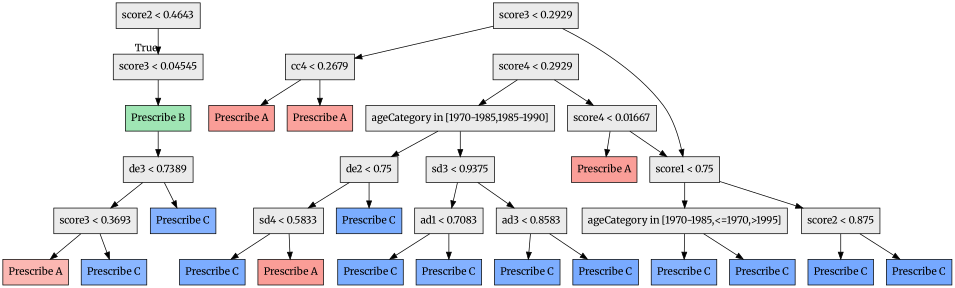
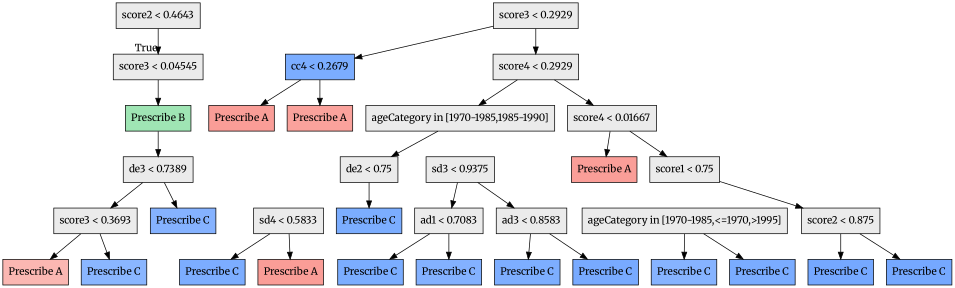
  digraph {
    fontname=Merriweather
    node [fillcolor="#EBEBEB" fontname=Merriweather shape=box style=filled color=black]
    edge [fontname=Merriweather]
    n1 [label="score2 &lt; 0.4643" color=""]
    n2 [label="score3 &lt; 0.04545" color=""]
    n3 [fillcolor="#00BA3860" label="Prescribe B"]
    n4 [label="score3 &lt; 0.2929" color=""]
-   n5 [label="cc4 &lt; 0.2679" color=""]
+   n5 [fillcolor="#619CFFd4" label="cc4 &lt; 0.2679" color=""]
    n6 [label="score4 &lt; 0.2929" color=""]
    n7 [label="de3 &lt; 0.7389" color=""]
    n8 [label="score3 &lt; 0.3693" color=""]
    n9 [fillcolor="#619CFFc5" label="Prescribe C"]
    n10 [fillcolor="#F8766D86" label="Prescribe A"]
    n11 [fillcolor="#619CFFbd" label="Prescribe C"]
    n12 [fillcolor="#F8766Dac" label="Prescribe A"]
    n13 [fillcolor="#F8766Db6" label="Prescribe A"]
    n14 [label="score4 &lt; 0.01667" color=""]
    n15 [label="ageCategory in [1970-1985,1985-1990]" color=""]
    n16 [label="score1 &lt; 0.75" color=""]
    n17 [fillcolor="#F8766Db4" label="Prescribe A"]
    n18 [label="de2 &lt; 0.75" color=""]
    n19 [label="sd3 &lt; 0.9375" color=""]
    n20 [label="ageCategory in [1970-1985,&lt;=1970,&gt;1995]" color=""]
    n21 [label="score2 &lt; 0.875" color=""]
    n22 [fillcolor="#619CFFc3" label="Prescribe C"]
    n23 [fillcolor="#619CFFd7" label="Prescribe C"]
    n24 [fillcolor="#619CFFdf" label="Prescribe C"]
    n25 [fillcolor="#619CFFdf" label="Prescribe C"]
    n26 [label="sd4 &lt; 0.5833" color=""]
    n27 [fillcolor="#619CFFd4" label="Prescribe C"]
    n28 [label="ad1 &lt; 0.7083" color=""]
    n29 [label="ad3 &lt; 0.8583" color=""]
    n30 [fillcolor="#619CFFd3" label="Prescribe C"]
    n31 [fillcolor="#F8766Db6" label="Prescribe A"]
    n32 [fillcolor="#619CFFd4" label="Prescribe C"]
    n33 [fillcolor="#619CFFc8" label="Prescribe C"]
    n34 [fillcolor="#619CFFd1" label="Prescribe C"]
    n35 [fillcolor="#619CFFda" label="Prescribe C"]
    n1 -> n2 [headlabel=True labelangle=45 labeldistance=2.5]
    n2 -> n3
    n3 -> n7
    n4 -> n5
-   n4 -> n16
+   n4 -> n6
    n5 -> n12
    n5 -> n13
    n6 -> n14
    n6 -> n15
    n7 -> n8
    n7 -> n9
    n8 -> n10
    n8 -> n11
    n14 -> n16
    n14 -> n17
    n15 -> n18
-   n15 -> n19
-   n16 -> n20
    n16 -> n21
-   n18 -> n26
    n18 -> n27
    n19 -> n28
    n19 -> n29
    n20 -> n22
    n20 -> n23
    n21 -> n24
    n21 -> n25
    n26 -> n30
    n26 -> n31
    n28 -> n32
    n28 -> n33
    n29 -> n34
    n29 -> n35
  }
